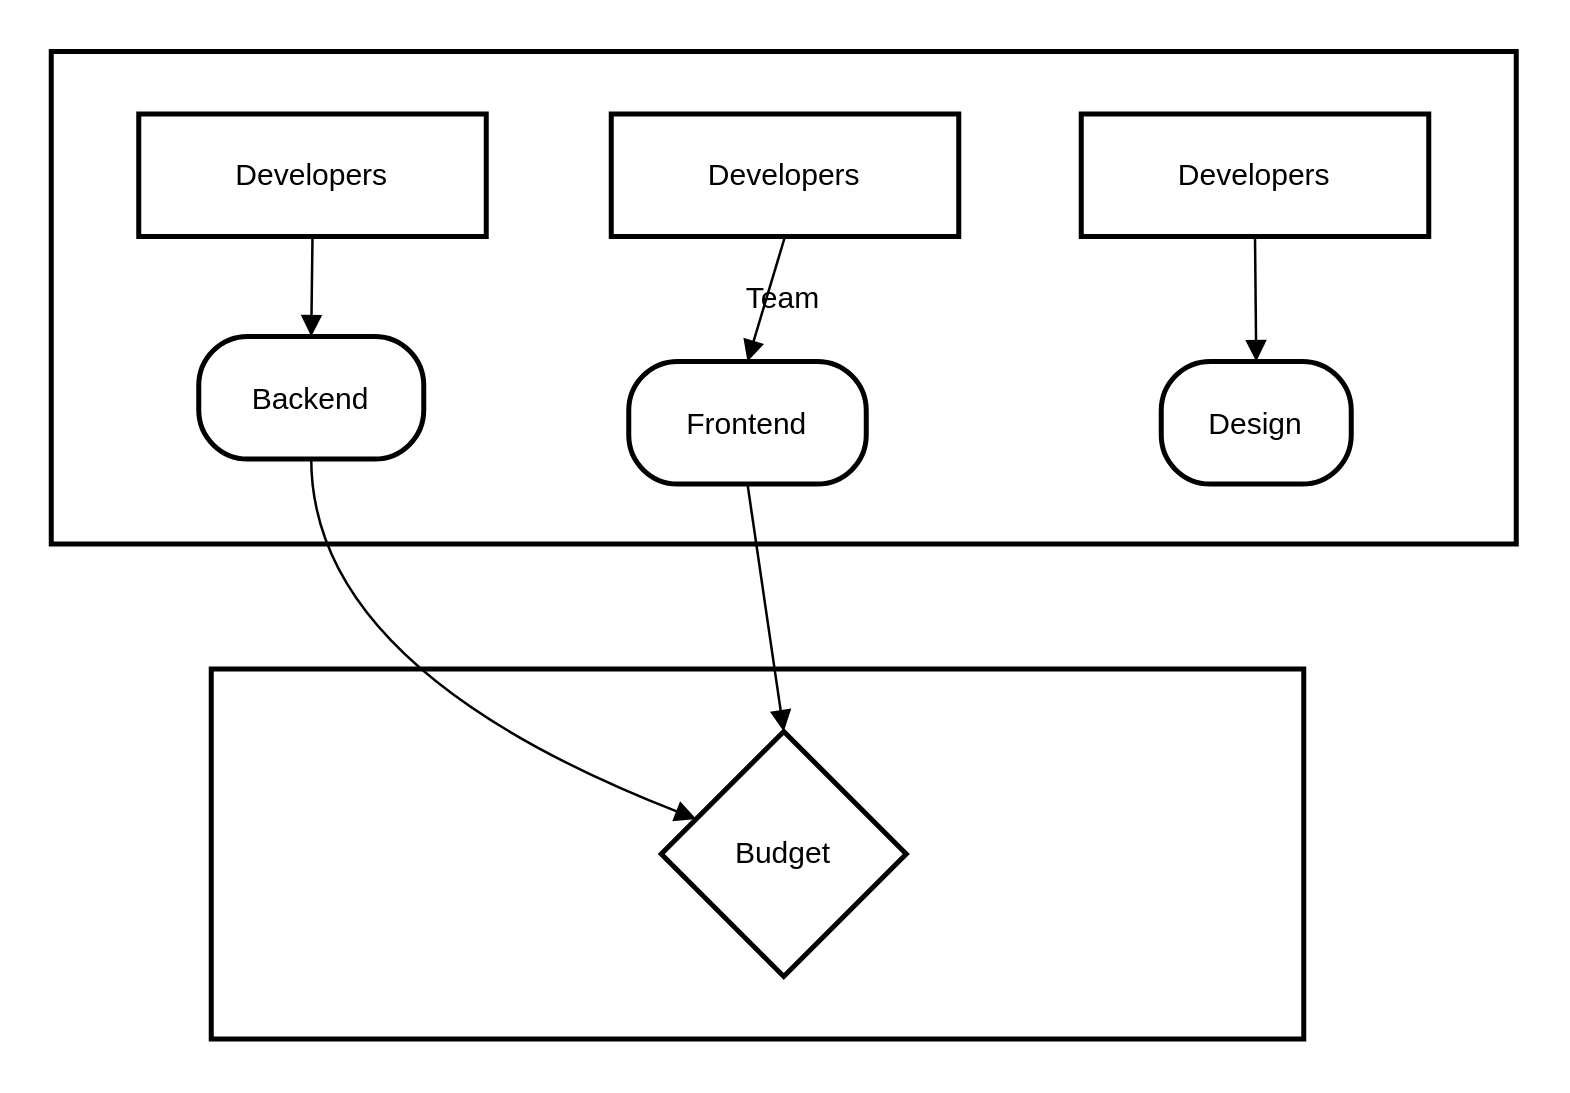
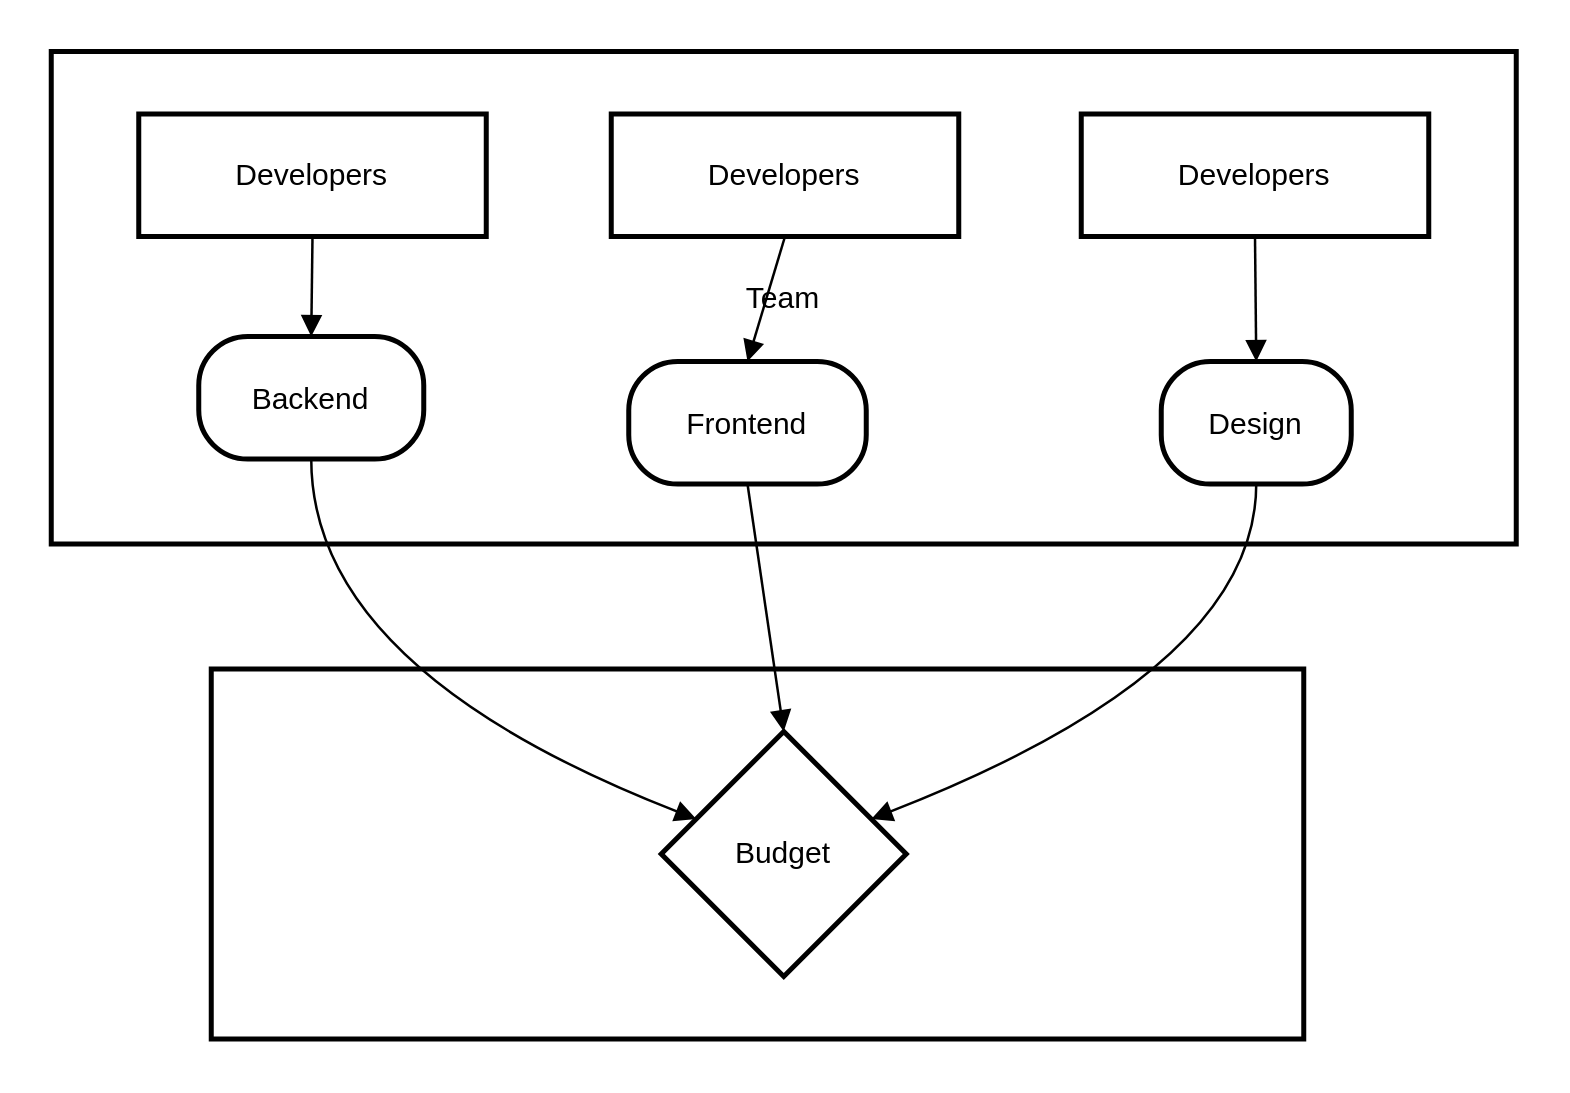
  <mxCell id="0" />
  <mxCell id="1" parent="0" />
  <mxCell id="2" value="Project" style="whiteSpace=wrap;strokeWidth=2;" vertex="1" parent="1"><mxGeometry x="84" y="267" width="437" height="148" as="geometry" /></mxCell>
  <mxCell id="3" value="Team" style="whiteSpace=wrap;strokeWidth=2;" vertex="1" parent="1"><mxGeometry x="20" y="20" width="586" height="197" as="geometry" /></mxCell>
  <mxCell id="4" value="Developers" style="whiteSpace=wrap;strokeWidth=2;" vertex="1" parent="1"><mxGeometry x="55" y="45" width="139" height="49" as="geometry" /></mxCell>
  <mxCell id="5" value="Backend" style="rounded=1;arcSize=40;strokeWidth=2" vertex="1" parent="1"><mxGeometry x="79" y="134" width="90" height="49" as="geometry" /></mxCell>
  <mxCell id="6" value="Developers" style="whiteSpace=wrap;strokeWidth=2;" vertex="1" parent="1"><mxGeometry x="244" y="45" width="139" height="49" as="geometry" /></mxCell>
  <mxCell id="7" value="Frontend" style="rounded=1;arcSize=40;strokeWidth=2" vertex="1" parent="1"><mxGeometry x="251" y="144" width="95" height="49" as="geometry" /></mxCell>
  <mxCell id="8" value="Developers" style="whiteSpace=wrap;strokeWidth=2;" vertex="1" parent="1"><mxGeometry x="432" y="45" width="139" height="49" as="geometry" /></mxCell>
  <mxCell id="9" value="Design" style="rounded=1;arcSize=40;strokeWidth=2" vertex="1" parent="1"><mxGeometry x="464" y="144" width="76" height="49" as="geometry" /></mxCell>
  <mxCell id="10" value="Budget" style="rhombus;strokeWidth=2;whiteSpace=wrap;" vertex="1" parent="1"><mxGeometry x="264" y="292" width="98" height="98" as="geometry" /></mxCell>
  <mxCell id="11" value="" style="curved=1;startArrow=none;endArrow=block;exitX=0.5;exitY=0.99;entryX=0.5;entryY=-0.01;" edge="1" parent="1" source="4" target="5"><mxGeometry relative="1" as="geometry"><Array as="points" /></mxGeometry></mxCell>
  <mxCell id="12" value="" style="curved=1;startArrow=none;endArrow=block;exitX=0.5;exitY=0.99;entryX=0.5;entryY=-0.01;" edge="1" parent="1" source="6" target="7"><mxGeometry relative="1" as="geometry"><Array as="points" /></mxGeometry></mxCell>
  <mxCell id="13" value="" style="curved=1;startArrow=none;endArrow=block;exitX=0.5;exitY=0.99;entryX=0.5;entryY=-0.01;" edge="1" parent="1" source="8" target="9"><mxGeometry relative="1" as="geometry"><Array as="points" /></mxGeometry></mxCell>
  <mxCell id="14" value="" style="curved=1;startArrow=none;endArrow=block;exitX=0.5;exitY=0.98;entryX=0;entryY=0.3;" edge="1" parent="1" source="5" target="10"><mxGeometry relative="1" as="geometry"><Array as="points"><mxPoint x="124" y="267" /></Array></mxGeometry></mxCell>
  <mxCell id="15" value="" style="curved=1;startArrow=none;endArrow=block;exitX=0.5;exitY=0.98;entryX=0.5;entryY=0;" edge="1" parent="1" source="7" target="10"><mxGeometry relative="1" as="geometry"><Array as="points" /></mxGeometry></mxCell>
+ <mxCell id="16" value="" style="curved=1;startArrow=none;endArrow=block;exitX=0.5;exitY=0.98;entryX=1;entryY=0.3;" edge="1" parent="1" source="9" target="10"><mxGeometry relative="1" as="geometry"><Array as="points"><mxPoint x="502" y="267" /></Array></mxGeometry></mxCell>
